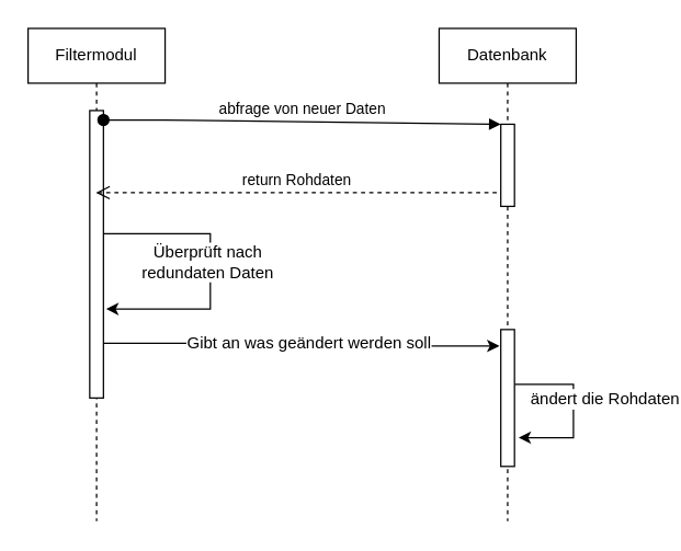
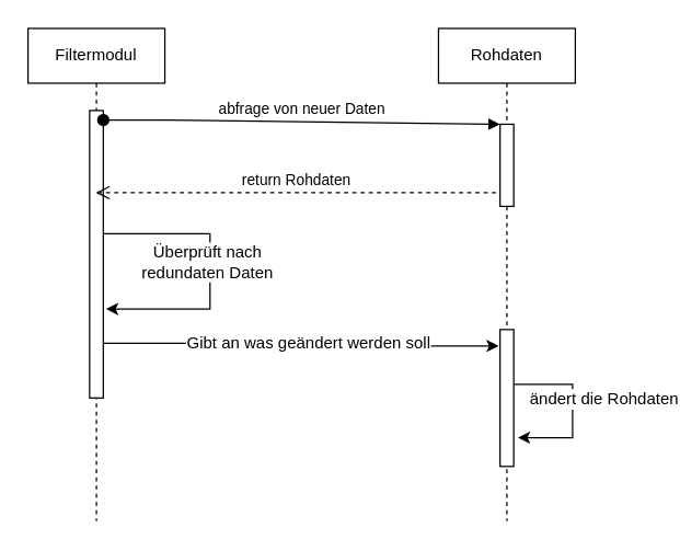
  <mxCell id="0" />
  <mxCell id="1" parent="0" />
  <mxCell id="2" value="Filtermodul" style="shape=umlLifeline;perimeter=lifelinePerimeter;whiteSpace=wrap;html=1;container=1;collapsible=0;recursiveResize=0;outlineConnect=0;" vertex="1" parent="1"><mxGeometry x="20" y="20" width="100" height="360" as="geometry" /></mxCell>
  <mxCell id="3" value="" style="html=1;points=[];perimeter=orthogonalPerimeter;" vertex="1" parent="2"><mxGeometry x="45" y="60" width="10" height="210" as="geometry" /></mxCell>
  <mxCell id="4" style="edgeStyle=orthogonalEdgeStyle;rounded=0;orthogonalLoop=1;jettySize=auto;html=1;" edge="1" parent="2" source="3"><mxGeometry relative="1" as="geometry"><mxPoint x="57" y="205" as="targetPoint" /><Array as="points"><mxPoint x="133" y="150" /><mxPoint x="133" y="205" /></Array></mxGeometry></mxCell>
  <mxCell id="5" value="&lt;div&gt;Überprüft nach&lt;/div&gt;&lt;div&gt;redundaten Daten&lt;br&gt;&lt;/div&gt;" style="text;html=1;align=center;verticalAlign=middle;resizable=0;points=[];labelBackgroundColor=#ffffff;" vertex="1" connectable="0" parent="4"><mxGeometry x="-0.264" y="-12" relative="1" as="geometry"><mxPoint x="-2" y="8" as="offset" /></mxGeometry></mxCell>
- <mxCell id="6" value="Datenbank" style="shape=umlLifeline;perimeter=lifelinePerimeter;whiteSpace=wrap;html=1;container=1;collapsible=0;recursiveResize=0;outlineConnect=0;" vertex="1" parent="1"><mxGeometry x="320" y="20" width="100" height="360" as="geometry" /></mxCell>
+ <mxCell id="6" value="Rohdaten" style="shape=umlLifeline;perimeter=lifelinePerimeter;whiteSpace=wrap;html=1;container=1;collapsible=0;recursiveResize=0;outlineConnect=0;" vertex="1" parent="1"><mxGeometry x="320" y="20" width="100" height="360" as="geometry" /></mxCell>
  <mxCell id="7" value="" style="html=1;points=[];perimeter=orthogonalPerimeter;" vertex="1" parent="6"><mxGeometry x="45" y="70" width="10" height="60" as="geometry" /></mxCell>
  <mxCell id="8" value="" style="edgeStyle=orthogonalEdgeStyle;rounded=0;orthogonalLoop=1;jettySize=auto;html=1;" edge="1" parent="6" source="10"><mxGeometry relative="1" as="geometry"><mxPoint x="58" y="299" as="targetPoint" /><Array as="points"><mxPoint x="98" y="260" /><mxPoint x="98" y="299" /></Array></mxGeometry></mxCell>
  <mxCell id="9" value="ändert die Rohdaten" style="text;html=1;align=center;verticalAlign=middle;resizable=0;points=[];labelBackgroundColor=#ffffff;" vertex="1" connectable="0" parent="8"><mxGeometry x="-0.295" y="-8" relative="1" as="geometry"><mxPoint x="30" y="10" as="offset" /></mxGeometry></mxCell>
  <mxCell id="10" value="" style="html=1;points=[];perimeter=orthogonalPerimeter;" vertex="1" parent="6"><mxGeometry x="45" y="220" width="10" height="100" as="geometry" /></mxCell>
  <mxCell id="11" value="abfrage von neuer Daten" style="html=1;verticalAlign=bottom;startArrow=oval;endArrow=block;startSize=8;exitX=1;exitY=0.033;exitDx=0;exitDy=0;exitPerimeter=0;" edge="1" target="7" parent="1" source="3"><mxGeometry relative="1" as="geometry"><mxPoint x="270" y="90" as="sourcePoint" /><Array as="points"><mxPoint x="130" y="87" /></Array></mxGeometry></mxCell>
  <mxCell id="12" value="return Rohdaten" style="html=1;verticalAlign=bottom;endArrow=open;dashed=1;endSize=8;exitX=-0.3;exitY=0.833;exitDx=0;exitDy=0;exitPerimeter=0;" edge="1" parent="1" source="7" target="2"><mxGeometry relative="1" as="geometry"><mxPoint x="304" y="140" as="sourcePoint" /><mxPoint x="224" y="140" as="targetPoint" /><mxPoint as="offset" /></mxGeometry></mxCell>
  <mxCell id="13" style="edgeStyle=orthogonalEdgeStyle;rounded=0;orthogonalLoop=1;jettySize=auto;html=1;" edge="1" parent="1" source="3"><mxGeometry relative="1" as="geometry"><mxPoint x="364" y="252" as="targetPoint" /><Array as="points"><mxPoint x="220" y="250" /><mxPoint x="220" y="252" /></Array></mxGeometry></mxCell>
  <mxCell id="14" value="Gibt an was geändert werden soll" style="text;html=1;align=center;verticalAlign=middle;resizable=0;points=[];labelBackgroundColor=#ffffff;" vertex="1" connectable="0" parent="13"><mxGeometry x="0.203" y="3" relative="1" as="geometry"><mxPoint x="-24" as="offset" /></mxGeometry></mxCell>
